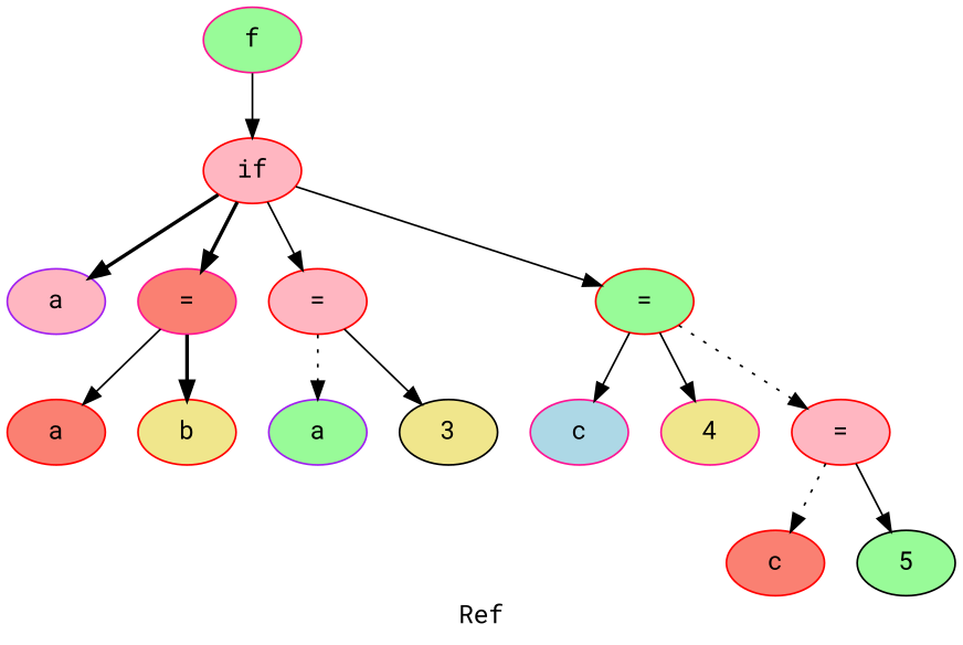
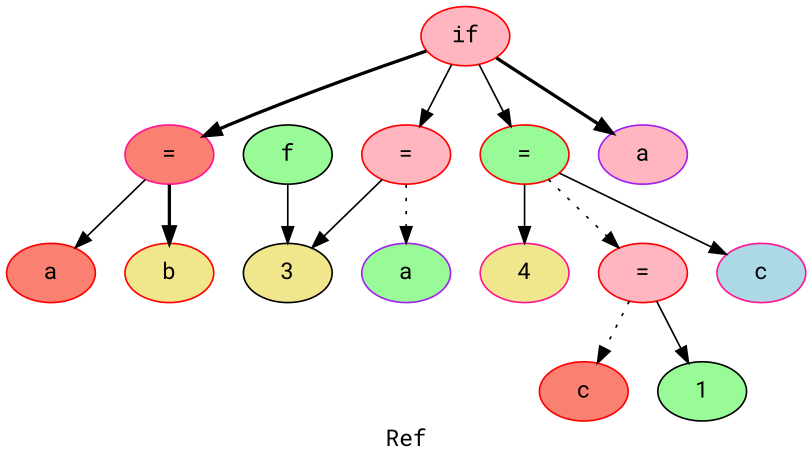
  digraph {
    fontname="Roboto Mono"
    label=Ref
    node [color=red fillcolor=palegreen fontname="Roboto Mono" style=filled]
    edge [fontname="Roboto Mono" style=solid]
-   n1 [color=deeppink label=f]
+   n1 [color=black label=f]
    n2 [fillcolor=lightpink label=if]
    n3 [color=purple fillcolor=lightpink label=a]
    n4 [color=deeppink fillcolor=salmon label="="]
    n5 [fillcolor=lightpink label="="]
    n6 [label="="]
    n7 [fillcolor=salmon label=a]
    n8 [fillcolor=khaki label=b]
    n9 [color=purple label=a]
    n10 [color=black fillcolor=khaki label=3]
    n11 [color=deeppink fillcolor=lightblue label=c]
    n12 [color=deeppink fillcolor=khaki label=4]
    n13 [fillcolor=lightpink label="="]
    n14 [fillcolor=salmon label=c]
-   n15 [color=black label=5]
-   n1 -> n2
+   n15 [color=black label=1]
+   n1 -> n10
    n2 -> n3 [style=bold]
    n2 -> n4 [style=bold]
    n2 -> n5
    n2 -> n6
    n4 -> n7
    n4 -> n8 [style=bold]
    n5 -> n9 [style=dotted]
    n5 -> n10
    n6 -> n11
    n6 -> n12
    n6 -> n13 [style=dotted]
    n13 -> n14 [style=dotted]
    n13 -> n15
  }
